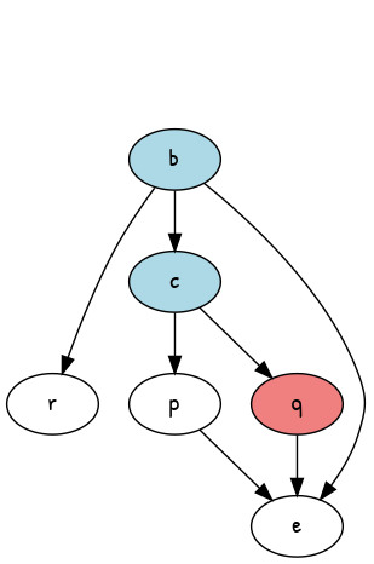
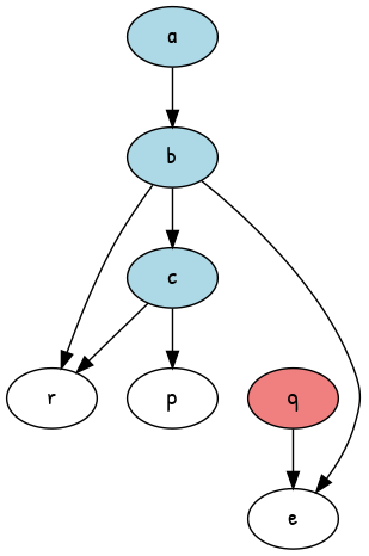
  digraph {
    fontname="Patrick Hand"
    node [fontname="Patrick Hand" style=filled]
    edge [fontname="Patrick Hand"]
+   a [fillcolor=lightblue]
    b [fillcolor=lightblue]
    r [style=""]
    c [fillcolor=lightblue]
    e [style=""]
    p [style=""]
    q [fillcolor=lightcoral]
+   a -> b
    b -> r
    b -> c
    b -> e
    c -> p
-   c -> q
-   p -> e
+   c -> r
    q -> e
  }
